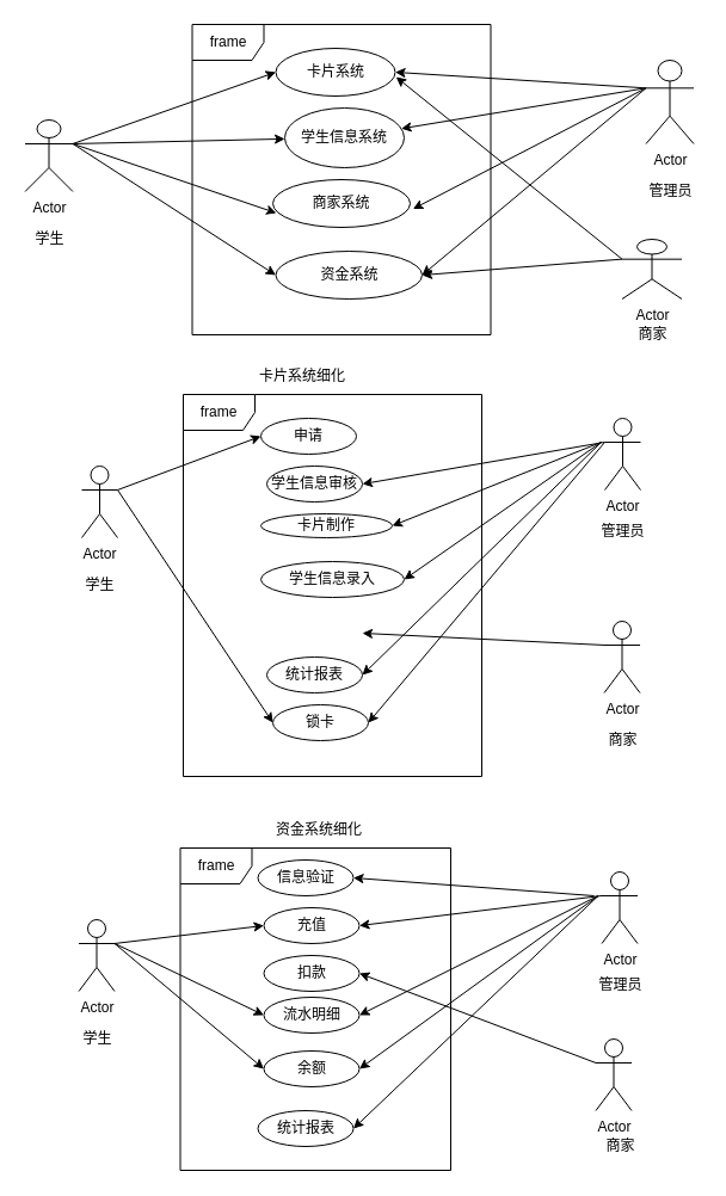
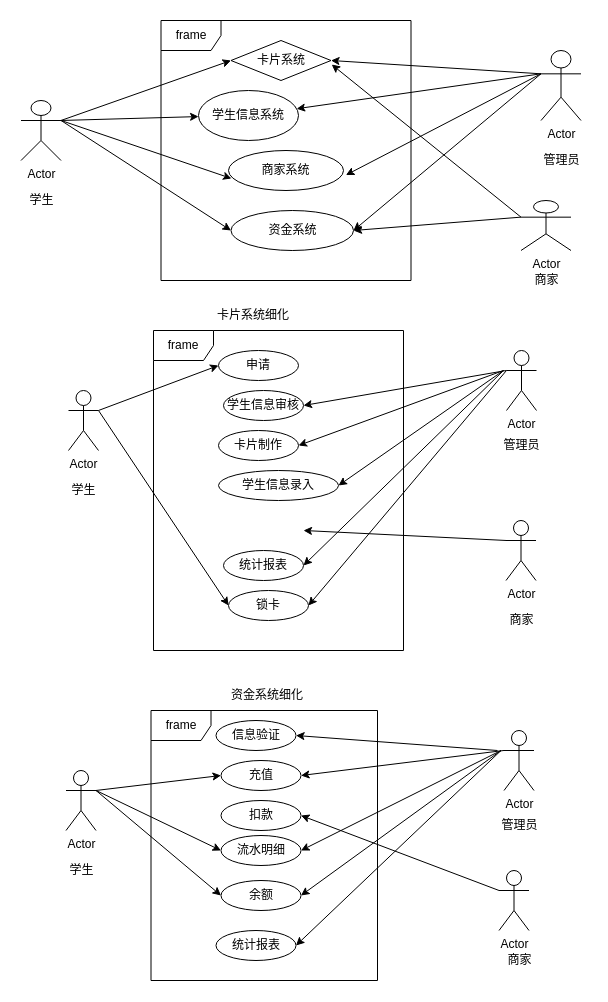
  <mxCell id="0" />
  <mxCell id="1" parent="0" />
  <mxCell id="2" value="frame" style="shape=umlFrame;whiteSpace=wrap;html=1;" parent="1" vertex="1"><mxGeometry x="160.5" y="20" width="250" height="260" as="geometry" /></mxCell>
- <mxCell id="3" value="卡片系统" style="ellipse;whiteSpace=wrap;html=1;" parent="1" vertex="1"><mxGeometry x="230.5" y="40" width="100" height="40" as="geometry" /></mxCell>
- <mxCell id="4" value="学生信息系统" style="ellipse;whiteSpace=wrap;html=1;" parent="1" vertex="1"><mxGeometry x="238" y="90" width="100" height="50" as="geometry" /></mxCell>
+ <mxCell id="3" value="卡片系统" style="rhombus;whiteSpace=wrap;html=1;" parent="1" vertex="1"><mxGeometry x="230.5" y="40" width="100" height="40" as="geometry" /></mxCell>
+ <mxCell id="4" value="学生信息系统" style="ellipse;whiteSpace=wrap;html=1;" parent="1" vertex="1"><mxGeometry x="198" y="90" width="100" height="50" as="geometry" /></mxCell>
  <mxCell id="5" value="商家系统" style="ellipse;whiteSpace=wrap;html=1;" parent="1" vertex="1"><mxGeometry x="228" y="150" width="115" height="40" as="geometry" /></mxCell>
  <mxCell id="6" style="edgeStyle=none;rounded=1;orthogonalLoop=1;jettySize=auto;html=1;exitX=0;exitY=0.333;exitDx=0;exitDy=0;exitPerimeter=0;" parent="1" source="10" target="4" edge="1"><mxGeometry relative="1" as="geometry"><mxPoint x="710.5" y="223" as="sourcePoint" /></mxGeometry></mxCell>
  <mxCell id="7" style="edgeStyle=none;rounded=1;orthogonalLoop=1;jettySize=auto;html=1;exitX=0;exitY=0.333;exitDx=0;exitDy=0;exitPerimeter=0;entryX=1.021;entryY=0.614;entryDx=0;entryDy=0;entryPerimeter=0;" parent="1" source="10" target="5" edge="1"><mxGeometry relative="1" as="geometry" /></mxCell>
  <mxCell id="8" style="edgeStyle=none;rounded=1;orthogonalLoop=1;jettySize=auto;html=1;exitX=0;exitY=0.333;exitDx=0;exitDy=0;exitPerimeter=0;entryX=1;entryY=0.5;entryDx=0;entryDy=0;" parent="1" source="10" target="13" edge="1"><mxGeometry relative="1" as="geometry" /></mxCell>
  <mxCell id="9" style="edgeStyle=none;rounded=1;orthogonalLoop=1;jettySize=auto;html=1;exitX=0;exitY=0.333;exitDx=0;exitDy=0;exitPerimeter=0;entryX=1;entryY=0.5;entryDx=0;entryDy=0;" parent="1" source="10" target="3" edge="1"><mxGeometry relative="1" as="geometry" /></mxCell>
  <mxCell id="10" value="Actor" style="shape=umlActor;verticalLabelPosition=bottom;labelBackgroundColor=#ffffff;verticalAlign=top;html=1;" parent="1" vertex="1"><mxGeometry x="540.5" y="50" width="40" height="70" as="geometry" /></mxCell>
  <mxCell id="11" value="管理员" style="text;html=1;align=center;verticalAlign=middle;resizable=0;points=[];autosize=1;" parent="1" vertex="1"><mxGeometry x="535.5" y="150" width="50" height="20" as="geometry" /></mxCell>
  <mxCell id="12" value="学生" style="text;html=1;align=center;verticalAlign=middle;resizable=0;points=[];autosize=1;" parent="1" vertex="1"><mxGeometry x="20.5" y="190" width="40" height="20" as="geometry" /></mxCell>
  <mxCell id="13" value="资金系统" style="ellipse;whiteSpace=wrap;html=1;" parent="1" vertex="1"><mxGeometry x="230.5" y="210" width="122.5" height="40" as="geometry" /></mxCell>
  <mxCell id="14" style="edgeStyle=none;rounded=1;orthogonalLoop=1;jettySize=auto;html=1;exitX=0;exitY=0.333;exitDx=0;exitDy=0;exitPerimeter=0;entryX=1;entryY=0.5;entryDx=0;entryDy=0;" parent="1" source="16" target="13" edge="1"><mxGeometry relative="1" as="geometry" /></mxCell>
  <mxCell id="15" style="edgeStyle=none;rounded=1;orthogonalLoop=1;jettySize=auto;html=1;exitX=0;exitY=0.333;exitDx=0;exitDy=0;exitPerimeter=0;entryX=1.007;entryY=0.6;entryDx=0;entryDy=0;entryPerimeter=0;" parent="1" source="16" target="3" edge="1"><mxGeometry relative="1" as="geometry" /></mxCell>
  <mxCell id="16" value="Actor" style="shape=umlActor;verticalLabelPosition=bottom;labelBackgroundColor=#ffffff;verticalAlign=top;html=1;" parent="1" vertex="1"><mxGeometry x="520.5" y="200" width="50" height="50" as="geometry" /></mxCell>
  <mxCell id="17" value="商家" style="text;html=1;align=center;verticalAlign=middle;resizable=0;points=[];autosize=1;" parent="1" vertex="1"><mxGeometry x="525.5" y="270" width="40" height="20" as="geometry" /></mxCell>
  <mxCell id="18" style="edgeStyle=none;rounded=1;orthogonalLoop=1;jettySize=auto;html=1;exitX=1;exitY=0.333;exitDx=0;exitDy=0;exitPerimeter=0;entryX=0;entryY=0.5;entryDx=0;entryDy=0;" parent="1" source="20" target="27" edge="1"><mxGeometry relative="1" as="geometry" /></mxCell>
  <mxCell id="19" style="edgeStyle=none;rounded=1;orthogonalLoop=1;jettySize=auto;html=1;exitX=1;exitY=0.333;exitDx=0;exitDy=0;exitPerimeter=0;entryX=0;entryY=0.5;entryDx=0;entryDy=0;" parent="1" source="20" target="37" edge="1"><mxGeometry relative="1" as="geometry" /></mxCell>
  <mxCell id="20" value="Actor" style="shape=umlActor;verticalLabelPosition=bottom;labelBackgroundColor=#ffffff;verticalAlign=top;html=1;" parent="1" vertex="1"><mxGeometry x="68" y="390" width="30" height="60" as="geometry" /></mxCell>
  <mxCell id="21" value="学生" style="text;html=1;align=center;verticalAlign=middle;resizable=0;points=[];autosize=1;" parent="1" vertex="1"><mxGeometry x="63" y="480" width="40" height="20" as="geometry" /></mxCell>
  <mxCell id="22" value="frame" style="shape=umlFrame;whiteSpace=wrap;html=1;" parent="1" vertex="1"><mxGeometry x="153" y="330" width="250" height="320" as="geometry" /></mxCell>
  <mxCell id="23" value="学生信息审核" style="ellipse;whiteSpace=wrap;html=1;" parent="1" vertex="1"><mxGeometry x="223" y="390" width="80" height="30" as="geometry" /></mxCell>
- <mxCell id="24" value="卡片制作" style="ellipse;whiteSpace=wrap;html=1;" parent="1" vertex="1"><mxGeometry x="218" y="430" width="110" height="20" as="geometry" /></mxCell>
+ <mxCell id="24" value="卡片制作" style="ellipse;whiteSpace=wrap;html=1;" parent="1" vertex="1"><mxGeometry x="218" y="430" width="80" height="30" as="geometry" /></mxCell>
  <mxCell id="25" value="统计报表" style="ellipse;whiteSpace=wrap;html=1;" parent="1" vertex="1"><mxGeometry x="223" y="550" width="80" height="30" as="geometry" /></mxCell>
  <mxCell id="26" value="学生信息录入" style="ellipse;whiteSpace=wrap;html=1;" parent="1" vertex="1"><mxGeometry x="218" y="470" width="120" height="30" as="geometry" /></mxCell>
  <mxCell id="27" value="申请" style="ellipse;whiteSpace=wrap;html=1;" parent="1" vertex="1"><mxGeometry x="218" y="350" width="80" height="30" as="geometry" /></mxCell>
  <mxCell id="28" style="edgeStyle=none;rounded=1;orthogonalLoop=1;jettySize=auto;html=1;exitX=1;exitY=0.333;exitDx=0;exitDy=0;exitPerimeter=0;entryX=0;entryY=0.5;entryDx=0;entryDy=0;" parent="1" source="32" target="3" edge="1"><mxGeometry relative="1" as="geometry" /></mxCell>
  <mxCell id="29" style="edgeStyle=none;rounded=1;orthogonalLoop=1;jettySize=auto;html=1;exitX=1;exitY=0.333;exitDx=0;exitDy=0;exitPerimeter=0;" parent="1" source="32" target="4" edge="1"><mxGeometry relative="1" as="geometry" /></mxCell>
  <mxCell id="30" style="edgeStyle=none;rounded=1;orthogonalLoop=1;jettySize=auto;html=1;entryX=0.026;entryY=0.7;entryDx=0;entryDy=0;entryPerimeter=0;exitX=1;exitY=0.333;exitDx=0;exitDy=0;exitPerimeter=0;" parent="1" source="32" target="5" edge="1"><mxGeometry relative="1" as="geometry"><mxPoint x="70.5" y="120" as="sourcePoint" /></mxGeometry></mxCell>
  <mxCell id="31" style="edgeStyle=none;rounded=1;orthogonalLoop=1;jettySize=auto;html=1;exitX=1;exitY=0.333;exitDx=0;exitDy=0;exitPerimeter=0;entryX=0;entryY=0.5;entryDx=0;entryDy=0;" parent="1" source="32" target="13" edge="1"><mxGeometry relative="1" as="geometry" /></mxCell>
  <mxCell id="32" value="Actor" style="shape=umlActor;verticalLabelPosition=bottom;labelBackgroundColor=#ffffff;verticalAlign=top;html=1;align=center;fontStyle=0" parent="1" vertex="1"><mxGeometry x="20.5" y="100" width="40" height="60" as="geometry" /></mxCell>
  <mxCell id="33" style="edgeStyle=none;rounded=1;orthogonalLoop=1;jettySize=auto;html=1;exitX=0.5;exitY=1;exitDx=0;exitDy=0;" parent="1" source="27" target="27" edge="1"><mxGeometry relative="1" as="geometry" /></mxCell>
  <mxCell id="34" style="edgeStyle=none;rounded=1;orthogonalLoop=1;jettySize=auto;html=1;exitX=0.5;exitY=1;exitDx=0;exitDy=0;" parent="1" source="26" target="26" edge="1"><mxGeometry relative="1" as="geometry" /></mxCell>
  <mxCell id="35" style="edgeStyle=none;rounded=1;orthogonalLoop=1;jettySize=auto;html=1;exitX=0.5;exitY=1;exitDx=0;exitDy=0;" parent="1" source="23" target="23" edge="1"><mxGeometry relative="1" as="geometry" /></mxCell>
  <mxCell id="36" style="edgeStyle=none;rounded=1;orthogonalLoop=1;jettySize=auto;html=1;exitX=0.5;exitY=1;exitDx=0;exitDy=0;" parent="1" source="27" target="27" edge="1"><mxGeometry relative="1" as="geometry" /></mxCell>
  <mxCell id="37" value="锁卡" style="ellipse;whiteSpace=wrap;html=1;" parent="1" vertex="1"><mxGeometry x="228" y="590" width="80" height="30" as="geometry" /></mxCell>
  <mxCell id="38" style="edgeStyle=none;rounded=1;orthogonalLoop=1;jettySize=auto;html=1;exitX=0;exitY=0.333;exitDx=0;exitDy=0;exitPerimeter=0;entryX=1;entryY=0.5;entryDx=0;entryDy=0;" parent="1" source="43" target="23" edge="1"><mxGeometry relative="1" as="geometry" /></mxCell>
  <mxCell id="39" style="edgeStyle=none;rounded=1;orthogonalLoop=1;jettySize=auto;html=1;entryX=1;entryY=0.5;entryDx=0;entryDy=0;" parent="1" target="24" edge="1"><mxGeometry relative="1" as="geometry"><mxPoint x="503" y="370" as="sourcePoint" /></mxGeometry></mxCell>
  <mxCell id="40" style="edgeStyle=none;rounded=1;orthogonalLoop=1;jettySize=auto;html=1;entryX=1;entryY=0.5;entryDx=0;entryDy=0;" parent="1" target="26" edge="1"><mxGeometry relative="1" as="geometry"><mxPoint x="503" y="370" as="sourcePoint" /></mxGeometry></mxCell>
  <mxCell id="41" style="edgeStyle=none;rounded=1;orthogonalLoop=1;jettySize=auto;html=1;entryX=1;entryY=0.5;entryDx=0;entryDy=0;" parent="1" target="25" edge="1"><mxGeometry relative="1" as="geometry"><mxPoint x="503" y="370" as="sourcePoint" /></mxGeometry></mxCell>
  <mxCell id="42" style="edgeStyle=none;rounded=1;orthogonalLoop=1;jettySize=auto;html=1;exitX=0;exitY=0.333;exitDx=0;exitDy=0;exitPerimeter=0;entryX=1;entryY=0.5;entryDx=0;entryDy=0;" parent="1" source="43" target="37" edge="1"><mxGeometry relative="1" as="geometry" /></mxCell>
  <mxCell id="43" value="Actor" style="shape=umlActor;verticalLabelPosition=bottom;labelBackgroundColor=#ffffff;verticalAlign=top;html=1;align=center;" parent="1" vertex="1"><mxGeometry x="506" y="350" width="30" height="60" as="geometry" /></mxCell>
  <mxCell id="44" style="edgeStyle=none;rounded=1;orthogonalLoop=1;jettySize=auto;html=1;exitX=0;exitY=0.333;exitDx=0;exitDy=0;exitPerimeter=0;entryX=0.6;entryY=0.625;entryDx=0;entryDy=0;entryPerimeter=0;" parent="1" source="45" target="22" edge="1"><mxGeometry relative="1" as="geometry" /></mxCell>
  <mxCell id="45" value="Actor" style="shape=umlActor;verticalLabelPosition=bottom;labelBackgroundColor=#ffffff;verticalAlign=top;html=1;align=center;" parent="1" vertex="1"><mxGeometry x="505.5" y="520" width="30" height="60" as="geometry" /></mxCell>
  <mxCell id="46" value="管理员" style="text;html=1;align=center;verticalAlign=middle;resizable=0;points=[];autosize=1;" parent="1" vertex="1"><mxGeometry x="496" y="435" width="50" height="20" as="geometry" /></mxCell>
  <mxCell id="47" value="商家" style="text;html=1;align=center;verticalAlign=middle;resizable=0;points=[];autosize=1;" parent="1" vertex="1"><mxGeometry x="501" y="610" width="40" height="20" as="geometry" /></mxCell>
  <mxCell id="48" value="卡片系统细化" style="text;html=1;strokeColor=none;fillColor=none;align=center;verticalAlign=middle;whiteSpace=wrap;rounded=0;" parent="1" vertex="1"><mxGeometry x="198" y="300" width="110" height="30" as="geometry" /></mxCell>
  <mxCell id="49" style="edgeStyle=none;rounded=1;orthogonalLoop=1;jettySize=auto;html=1;exitX=1;exitY=0.333;exitDx=0;exitDy=0;exitPerimeter=0;entryX=0;entryY=0.5;entryDx=0;entryDy=0;" parent="1" source="52" target="59" edge="1"><mxGeometry relative="1" as="geometry" /></mxCell>
  <mxCell id="50" style="edgeStyle=none;rounded=1;orthogonalLoop=1;jettySize=auto;html=1;exitX=1;exitY=0.333;exitDx=0;exitDy=0;exitPerimeter=0;entryX=0;entryY=0.5;entryDx=0;entryDy=0;" parent="1" source="52" target="56" edge="1"><mxGeometry relative="1" as="geometry" /></mxCell>
  <mxCell id="51" style="edgeStyle=none;rounded=1;orthogonalLoop=1;jettySize=auto;html=1;exitX=1;exitY=0.333;exitDx=0;exitDy=0;exitPerimeter=0;entryX=0;entryY=0.5;entryDx=0;entryDy=0;" parent="1" source="52" target="58" edge="1"><mxGeometry relative="1" as="geometry" /></mxCell>
  <mxCell id="52" value="Actor" style="shape=umlActor;verticalLabelPosition=bottom;labelBackgroundColor=#ffffff;verticalAlign=top;html=1;" parent="1" vertex="1"><mxGeometry x="65.5" y="770" width="30" height="60" as="geometry" /></mxCell>
  <mxCell id="53" value="学生" style="text;html=1;align=center;verticalAlign=middle;resizable=0;points=[];autosize=1;" parent="1" vertex="1"><mxGeometry x="60.5" y="860" width="40" height="20" as="geometry" /></mxCell>
  <mxCell id="54" value="frame" style="shape=umlFrame;whiteSpace=wrap;html=1;" parent="1" vertex="1"><mxGeometry x="150.5" y="710" width="226.5" height="270" as="geometry" /></mxCell>
  <mxCell id="55" value="扣款" style="ellipse;whiteSpace=wrap;html=1;" parent="1" vertex="1"><mxGeometry x="220.5" y="800" width="80" height="30" as="geometry" /></mxCell>
  <mxCell id="56" value="流水明细" style="ellipse;whiteSpace=wrap;html=1;" parent="1" vertex="1"><mxGeometry x="220.5" y="835" width="80" height="30" as="geometry" /></mxCell>
  <mxCell id="57" value="统计报表" style="ellipse;whiteSpace=wrap;html=1;" parent="1" vertex="1"><mxGeometry x="215.5" y="930" width="80" height="30" as="geometry" /></mxCell>
  <mxCell id="58" value="余额" style="ellipse;whiteSpace=wrap;html=1;" parent="1" vertex="1"><mxGeometry x="220.5" y="880" width="80" height="30" as="geometry" /></mxCell>
  <mxCell id="59" value="充值" style="ellipse;whiteSpace=wrap;html=1;" parent="1" vertex="1"><mxGeometry x="220.5" y="760" width="80" height="30" as="geometry" /></mxCell>
  <mxCell id="60" style="edgeStyle=none;rounded=1;orthogonalLoop=1;jettySize=auto;html=1;exitX=0.5;exitY=1;exitDx=0;exitDy=0;" parent="1" source="59" target="59" edge="1"><mxGeometry relative="1" as="geometry" /></mxCell>
  <mxCell id="61" style="edgeStyle=none;rounded=1;orthogonalLoop=1;jettySize=auto;html=1;exitX=0.5;exitY=1;exitDx=0;exitDy=0;" parent="1" source="58" target="58" edge="1"><mxGeometry relative="1" as="geometry" /></mxCell>
  <mxCell id="62" style="edgeStyle=none;rounded=1;orthogonalLoop=1;jettySize=auto;html=1;exitX=0.5;exitY=1;exitDx=0;exitDy=0;" parent="1" source="55" target="55" edge="1"><mxGeometry relative="1" as="geometry" /></mxCell>
  <mxCell id="63" style="edgeStyle=none;rounded=1;orthogonalLoop=1;jettySize=auto;html=1;exitX=0.5;exitY=1;exitDx=0;exitDy=0;" parent="1" source="59" target="59" edge="1"><mxGeometry relative="1" as="geometry" /></mxCell>
  <mxCell id="64" style="edgeStyle=none;rounded=1;orthogonalLoop=1;jettySize=auto;html=1;entryX=1;entryY=0.5;entryDx=0;entryDy=0;" parent="1" target="56" edge="1"><mxGeometry relative="1" as="geometry"><mxPoint x="500.5" y="750" as="sourcePoint" /></mxGeometry></mxCell>
  <mxCell id="65" style="edgeStyle=none;rounded=1;orthogonalLoop=1;jettySize=auto;html=1;entryX=1;entryY=0.5;entryDx=0;entryDy=0;" parent="1" target="58" edge="1"><mxGeometry relative="1" as="geometry"><mxPoint x="500.5" y="750" as="sourcePoint" /></mxGeometry></mxCell>
  <mxCell id="66" style="edgeStyle=none;rounded=1;orthogonalLoop=1;jettySize=auto;html=1;entryX=1;entryY=0.5;entryDx=0;entryDy=0;" parent="1" target="57" edge="1"><mxGeometry relative="1" as="geometry"><mxPoint x="500.5" y="750" as="sourcePoint" /></mxGeometry></mxCell>
  <mxCell id="67" style="edgeStyle=none;rounded=1;orthogonalLoop=1;jettySize=auto;html=1;entryX=1;entryY=0.5;entryDx=0;entryDy=0;" parent="1" target="75" edge="1"><mxGeometry relative="1" as="geometry"><mxPoint x="497" y="750" as="sourcePoint" /></mxGeometry></mxCell>
  <mxCell id="68" style="edgeStyle=none;rounded=1;orthogonalLoop=1;jettySize=auto;html=1;exitX=0;exitY=0.333;exitDx=0;exitDy=0;exitPerimeter=0;entryX=1;entryY=0.5;entryDx=0;entryDy=0;" parent="1" source="69" target="59" edge="1"><mxGeometry relative="1" as="geometry" /></mxCell>
  <mxCell id="69" value="Actor" style="shape=umlActor;verticalLabelPosition=bottom;labelBackgroundColor=#ffffff;verticalAlign=top;html=1;align=center;" parent="1" vertex="1"><mxGeometry x="503.5" y="730" width="30" height="60" as="geometry" /></mxCell>
  <mxCell id="70" style="edgeStyle=none;rounded=1;orthogonalLoop=1;jettySize=auto;html=1;exitX=0;exitY=0.333;exitDx=0;exitDy=0;exitPerimeter=0;entryX=1;entryY=0.5;entryDx=0;entryDy=0;" parent="1" source="71" target="55" edge="1"><mxGeometry relative="1" as="geometry" /></mxCell>
  <mxCell id="71" value="Actor" style="shape=umlActor;verticalLabelPosition=bottom;labelBackgroundColor=#ffffff;verticalAlign=top;html=1;align=center;" parent="1" vertex="1"><mxGeometry x="498.5" y="870" width="30" height="60" as="geometry" /></mxCell>
  <mxCell id="72" value="管理员" style="text;html=1;align=center;verticalAlign=middle;resizable=0;points=[];autosize=1;" parent="1" vertex="1"><mxGeometry x="493.5" y="815" width="50" height="20" as="geometry" /></mxCell>
  <mxCell id="73" value="商家" style="text;html=1;align=center;verticalAlign=middle;resizable=0;points=[];autosize=1;" parent="1" vertex="1"><mxGeometry x="498.5" y="950" width="40" height="20" as="geometry" /></mxCell>
  <mxCell id="74" value="资金系统细化" style="text;html=1;strokeColor=none;fillColor=none;align=center;verticalAlign=middle;whiteSpace=wrap;rounded=0;" parent="1" vertex="1"><mxGeometry x="212" y="680" width="110" height="30" as="geometry" /></mxCell>
  <mxCell id="75" value="信息验证" style="ellipse;whiteSpace=wrap;html=1;" parent="1" vertex="1"><mxGeometry x="215.5" y="720" width="80" height="30" as="geometry" /></mxCell>
